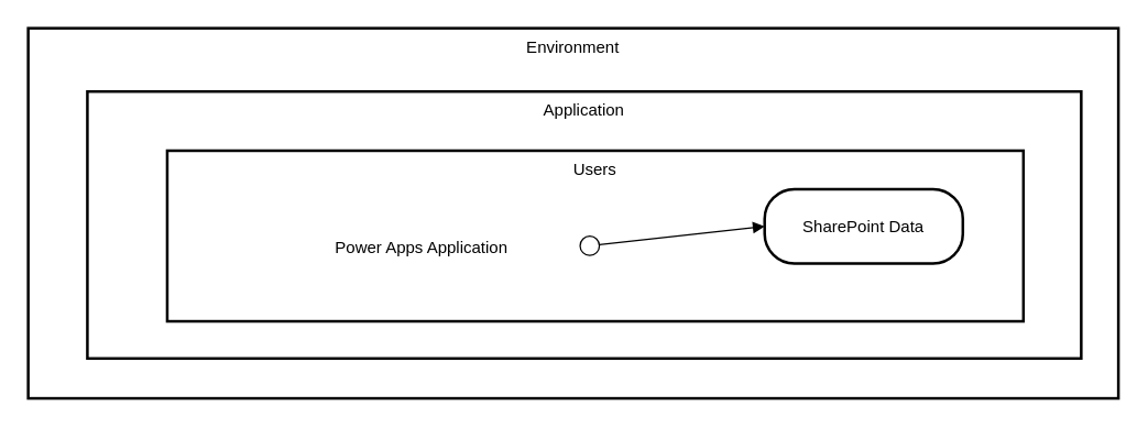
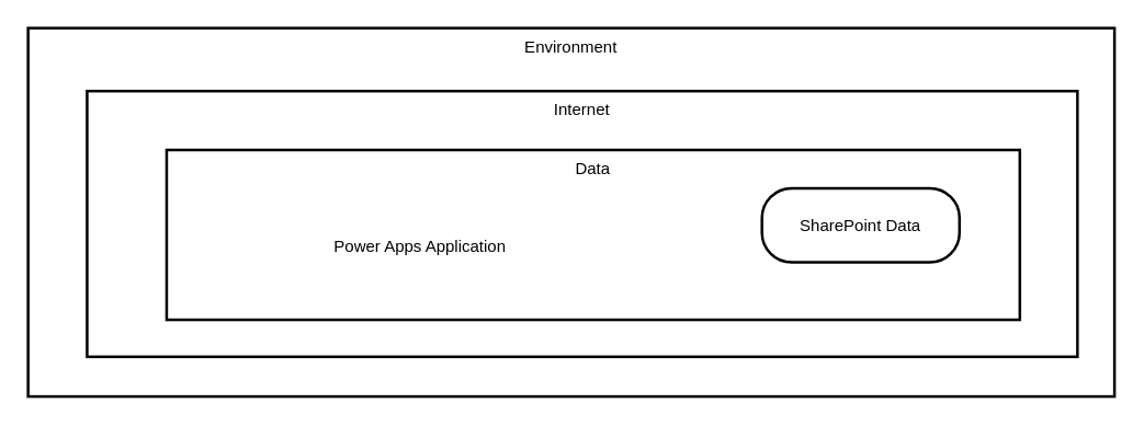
  <mxCell id="0" />
  <mxCell id="1" parent="0" />
  <mxCell id="2" value="Environment" style="whiteSpace=wrap;strokeWidth=2;verticalAlign=top;" vertex="1" parent="1"><mxGeometry x="20" y="20" width="792" height="269" as="geometry" /></mxCell>
- <mxCell id="3" value="Application" style="whiteSpace=wrap;strokeWidth=2;verticalAlign=top;" vertex="1" parent="2"><mxGeometry x="43" y="46" width="722" height="194" as="geometry" /></mxCell>
- <mxCell id="4" value="Users" style="whiteSpace=wrap;strokeWidth=2;verticalAlign=top;" vertex="1" parent="3"><mxGeometry x="58" y="43" width="622" height="124" as="geometry" /></mxCell>
+ <mxCell id="3" value="Internet" style="whiteSpace=wrap;strokeWidth=2;verticalAlign=top;" vertex="1" parent="2"><mxGeometry x="43" y="46" width="722" height="194" as="geometry" /></mxCell>
+ <mxCell id="4" value="Data" style="whiteSpace=wrap;strokeWidth=2;verticalAlign=top;" vertex="1" parent="3"><mxGeometry x="58" y="43" width="622" height="124" as="geometry" /></mxCell>
  <mxCell id="5" value="Power Apps Application" style="fillColor=none;strokeColor=none;" vertex="1" parent="4"><mxGeometry x="71" y="43" width="228" height="54" as="geometry" /></mxCell>
  <mxCell id="6" value="SharePoint Data" style="rounded=1;arcSize=40;strokeWidth=2" vertex="1" parent="4"><mxGeometry x="434" y="28" width="144" height="54" as="geometry" /></mxCell>
- <mxCell id="7" value="" style="curved=1;startArrow=circle;startFill=0;endArrow=block;exitX=1;exitY=0.5;entryX=0;entryY=0.5;" edge="1" parent="4" source="5" target="6"><mxGeometry relative="1" as="geometry"><Array as="points" /></mxGeometry></mxCell>
